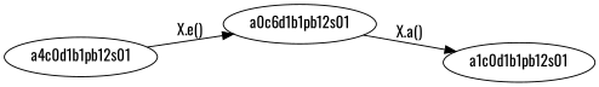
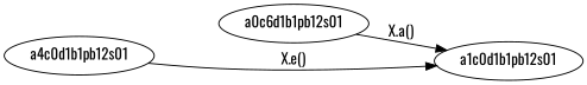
  digraph {
    fontname=Oswald
    rankdir=LR
    node [fontname=Oswald]
    edge [fontname=Oswald]
    n1 [label=a0c6d1b1pb12s01]
    a4c0d1b1pb12s01
    a1c0d1b1pb12s01
    n1 -> a1c0d1b1pb12s01 [label="X.a()"]
-   a4c0d1b1pb12s01 -> n1 [label="X.e()"]
+   a4c0d1b1pb12s01 -> a1c0d1b1pb12s01 [label="X.e()"]
  }
